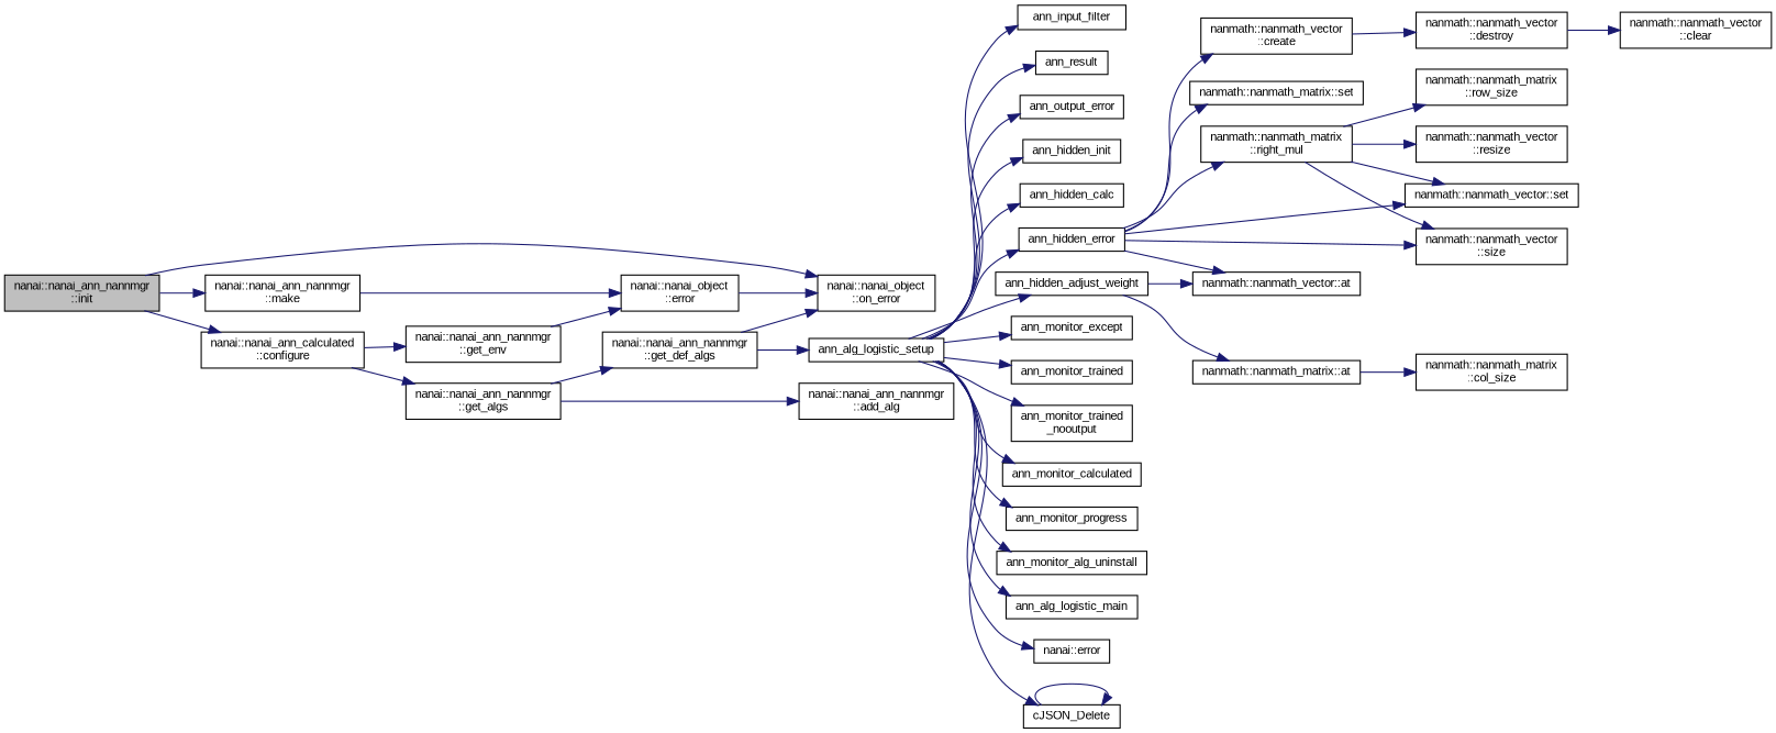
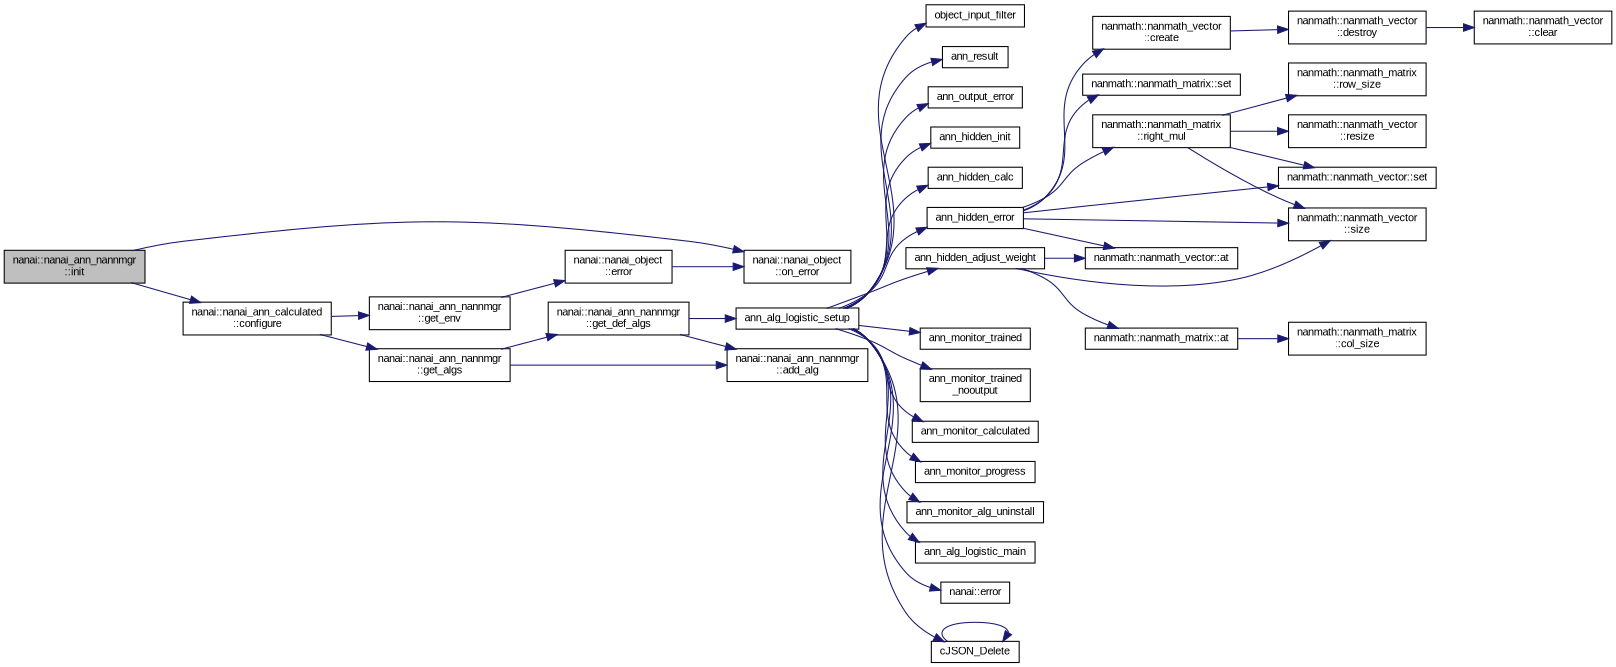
  digraph {
    fontname="Liberation Sans"
    rankdir=LR
    node [color=black fillcolor=white fontname="Liberation Sans" fontsize=10 shape=record style=filled]
    edge [color=midnightblue fontname="Liberation Sans" fontsize=10 labelfontname=Helvetica labelfontsize=10 style=solid]
    n1 [fillcolor=grey75 fontcolor=black height=0.2 label="nanai::nanai_ann_nannmgr\l::init" width=0.4]
    n2 [height=0.2 label="nanai::nanai_ann_calculated\l::configure" width=0.4]
-   n3 [height=0.2 label="nanai::nanai_ann_nannmgr\l::make" width=0.4]
    n4 [height=0.2 label="nanai::nanai_object\l::on_error" width=0.4]
    n5 [height=0.2 label="nanai::nanai_ann_nannmgr\l::get_env" width=0.4]
    n6 [height=0.2 label="nanai::nanai_ann_nannmgr\l::get_algs" width=0.4]
    n7 [height=0.2 label="nanai::nanai_object\l::error" width=0.4]
    n8 [height=0.2 label="nanai::nanai_ann_nannmgr\l::get_def_algs" width=0.4]
    n9 [height=0.2 label="nanai::nanai_ann_nannmgr\l::add_alg" width=0.4]
    n10 [height=0.2 label=ann_alg_logistic_setup width=0.4]
-   n11 [height=0.2 label=ann_input_filter width=0.4]
+   n11 [height=0.2 label=object_input_filter width=0.4]
    n12 [height=0.2 label=ann_result width=0.4]
    n13 [height=0.2 label=ann_output_error width=0.4]
    n14 [height=0.2 label=ann_hidden_init width=0.4]
    n15 [height=0.2 label=ann_hidden_calc width=0.4]
    n16 [height=0.2 label=ann_hidden_error width=0.4]
    n17 [height=0.2 label=ann_hidden_adjust_weight width=0.4]
-   n18 [height=0.2 label=ann_monitor_except width=0.4]
    n19 [height=0.2 label=ann_monitor_trained width=0.4]
    n20 [height=0.2 label="ann_monitor_trained\l_nooutput" width=0.4]
    n21 [height=0.2 label=ann_monitor_calculated width=0.4]
    n22 [height=0.2 label=ann_monitor_progress width=0.4]
    n23 [height=0.2 label=ann_monitor_alg_uninstall width=0.4]
    n24 [height=0.2 label=ann_alg_logistic_main width=0.4]
    n25 [height=0.2 label="nanai::error" width=0.4]
    n26 [height=0.2 label=cJSON_Delete width=0.4]
    n27 [height=0.2 label="nanmath::nanmath_vector\l::create" width=0.4]
    n28 [height=0.2 label="nanmath::nanmath_vector\l::size" width=0.4]
    n29 [height=0.2 label="nanmath::nanmath_matrix\l::right_mul" width=0.4]
    n30 [height=0.2 label="nanmath::nanmath_vector::set" width=0.4]
    n31 [height=0.2 label="nanmath::nanmath_vector::at" width=0.4]
    n32 [height=0.2 label="nanmath::nanmath_matrix::set" width=0.4]
    n33 [height=0.2 label="nanmath::nanmath_matrix::at" width=0.4]
    n34 [height=0.2 label="nanmath::nanmath_vector\l::destroy" width=0.4]
    n35 [height=0.2 label="nanmath::nanmath_matrix\l::row_size" width=0.4]
    n36 [height=0.2 label="nanmath::nanmath_vector\l::resize" width=0.4]
    n37 [height=0.2 label="nanmath::nanmath_vector\l::clear" width=0.4]
    n38 [height=0.2 label="nanmath::nanmath_matrix\l::col_size" width=0.4]
    n1 -> n2
-   n1 -> n3
    n1 -> n4
    n2 -> n5
    n2 -> n6
-   n3 -> n7
    n5 -> n7
    n6 -> n8
    n6 -> n9
    n7 -> n4
-   n8 -> n4
+   n8 -> n9
    n8 -> n10
    n10 -> n11
    n10 -> n12
    n10 -> n13
    n10 -> n14
    n10 -> n15
    n10 -> n16
    n10 -> n17
-   n10 -> n18
    n10 -> n19
    n10 -> n20
    n10 -> n21
    n10 -> n22
    n10 -> n23
    n10 -> n24
    n10 -> n25
    n10 -> n26
    n16 -> n27
    n16 -> n28
    n16 -> n29
    n16 -> n30
    n16 -> n31
    n16 -> n32
+   n17 -> n28
    n17 -> n31
    n17 -> n33
    n26 -> n26
    n27 -> n34
    n29 -> n28
    n29 -> n30
    n29 -> n35
    n29 -> n36
    n33 -> n38
    n34 -> n37
  }
